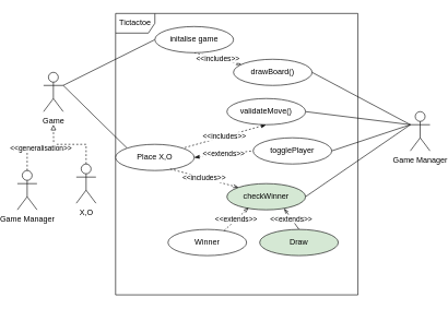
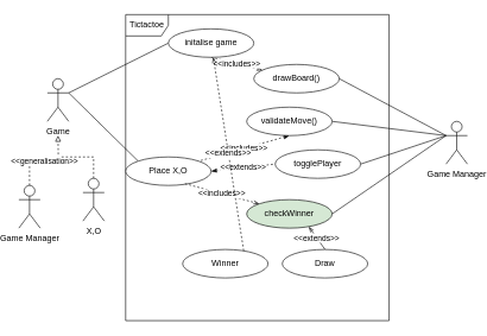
  <mxCell id="0" />
  <mxCell id="1" parent="0" />
  <mxCell id="2" value="Tictactoe" style="shape=umlFrame;whiteSpace=wrap;html=1;" vertex="1" parent="1"><mxGeometry x="170" y="20" width="370" height="430" as="geometry" /></mxCell>
  <mxCell id="3" style="edgeStyle=none;rounded=0;orthogonalLoop=1;jettySize=auto;html=1;exitX=1;exitY=0.333;exitDx=0;exitDy=0;exitPerimeter=0;entryX=0;entryY=0.5;entryDx=0;entryDy=0;endArrow=none;endFill=0;" edge="1" parent="1" source="4" target="12"><mxGeometry relative="1" as="geometry" /></mxCell>
  <mxCell id="4" value="Game" style="shape=umlActor;verticalLabelPosition=bottom;verticalAlign=top;html=1;" vertex="1" parent="1"><mxGeometry x="60" y="110" width="30" height="60" as="geometry" /></mxCell>
  <mxCell id="5" value="&amp;lt;&amp;lt;generalisation&amp;gt;&amp;gt;" style="edgeStyle=orthogonalEdgeStyle;rounded=0;orthogonalLoop=1;jettySize=auto;html=1;exitX=0.5;exitY=0;exitDx=0;exitDy=0;exitPerimeter=0;endArrow=block;endFill=0;dashed=1;" edge="1" parent="1" source="6"><mxGeometry relative="1" as="geometry"><mxPoint x="75" y="190" as="targetPoint" /></mxGeometry></mxCell>
  <mxCell id="6" value="Game Manager" style="shape=umlActor;verticalLabelPosition=bottom;verticalAlign=top;html=1;" vertex="1" parent="1"><mxGeometry x="20" y="260" width="30" height="60" as="geometry" /></mxCell>
  <mxCell id="7" style="edgeStyle=none;rounded=0;orthogonalLoop=1;jettySize=auto;html=1;exitX=0;exitY=0;exitDx=0;exitDy=0;entryX=1;entryY=0.333;entryDx=0;entryDy=0;entryPerimeter=0;endArrow=none;endFill=0;" edge="1" parent="1" source="9" target="4"><mxGeometry relative="1" as="geometry" /></mxCell>
  <mxCell id="8" value="&amp;lt;&amp;lt;includes&amp;gt;&amp;gt;" style="edgeStyle=none;rounded=0;orthogonalLoop=1;jettySize=auto;html=1;exitX=0.5;exitY=1;exitDx=0;exitDy=0;entryX=1;entryY=0;entryDx=0;entryDy=0;dashed=1;startArrow=classicThin;startFill=1;endArrow=none;endFill=0;" edge="1" parent="1" source="28" target="9"><mxGeometry relative="1" as="geometry"><mxPoint x="385" y="200" as="sourcePoint" /><mxPoint x="315" y="230" as="targetPoint" /></mxGeometry></mxCell>
  <mxCell id="9" value="Place X,O" style="ellipse;whiteSpace=wrap;html=1;" vertex="1" parent="1"><mxGeometry x="170" y="220" width="120" height="40" as="geometry" /></mxCell>
  <mxCell id="10" value="drawBoard()" style="ellipse;whiteSpace=wrap;html=1;" vertex="1" parent="1"><mxGeometry x="350" y="90" width="120" height="40" as="geometry" /></mxCell>
  <mxCell id="11" value="&amp;lt;&amp;lt;includes&amp;gt;&amp;gt;" style="rounded=0;orthogonalLoop=1;jettySize=auto;html=1;exitX=0.5;exitY=1;exitDx=0;exitDy=0;dashed=1;endArrow=openThin;endFill=0;" edge="1" parent="1" source="12" target="10"><mxGeometry relative="1" as="geometry" /></mxCell>
  <mxCell id="12" value="initalise game" style="ellipse;whiteSpace=wrap;html=1;" vertex="1" parent="1"><mxGeometry x="230" y="40" width="120" height="40" as="geometry" /></mxCell>
  <mxCell id="13" style="edgeStyle=none;rounded=0;orthogonalLoop=1;jettySize=auto;html=1;exitX=0;exitY=0.333;exitDx=0;exitDy=0;exitPerimeter=0;entryX=1;entryY=0.5;entryDx=0;entryDy=0;endArrow=none;endFill=0;" edge="1" parent="1" source="14" target="10"><mxGeometry relative="1" as="geometry" /></mxCell>
  <mxCell id="14" value="Game Manager" style="shape=umlActor;verticalLabelPosition=bottom;verticalAlign=top;html=1;" vertex="1" parent="1"><mxGeometry x="620" y="170" width="30" height="60" as="geometry" /></mxCell>
  <mxCell id="15" style="edgeStyle=orthogonalEdgeStyle;rounded=0;orthogonalLoop=1;jettySize=auto;html=1;exitX=0.5;exitY=0;exitDx=0;exitDy=0;exitPerimeter=0;dashed=1;endArrow=none;endFill=0;" edge="1" parent="1" source="16"><mxGeometry relative="1" as="geometry"><mxPoint x="80" y="220" as="targetPoint" /><Array as="points"><mxPoint x="125" y="220" /></Array></mxGeometry></mxCell>
  <mxCell id="16" value="X,O" style="shape=umlActor;verticalLabelPosition=bottom;verticalAlign=top;html=1;" vertex="1" parent="1"><mxGeometry x="110" y="250" width="30" height="60" as="geometry" /></mxCell>
  <mxCell id="17" value="&amp;lt;&amp;lt;extends&amp;gt;&amp;gt;" style="edgeStyle=none;rounded=0;orthogonalLoop=1;jettySize=auto;html=1;entryX=0;entryY=0.5;entryDx=0;entryDy=0;startArrow=classicThin;startFill=1;endArrow=none;endFill=0;dashed=1;exitX=1;exitY=0.5;exitDx=0;exitDy=0;" edge="1" parent="1" source="9" target="19"><mxGeometry relative="1" as="geometry"><mxPoint x="320" y="240" as="sourcePoint" /></mxGeometry></mxCell>
  <mxCell id="18" style="edgeStyle=none;rounded=0;orthogonalLoop=1;jettySize=auto;html=1;exitX=1;exitY=0.5;exitDx=0;exitDy=0;startArrow=none;startFill=0;endArrow=none;endFill=0;" edge="1" parent="1" source="19"><mxGeometry relative="1" as="geometry"><mxPoint x="620" y="190" as="targetPoint" /></mxGeometry></mxCell>
  <mxCell id="19" value="togglePlayer" style="ellipse;whiteSpace=wrap;html=1;" vertex="1" parent="1"><mxGeometry x="380" y="210" width="120" height="40" as="geometry" /></mxCell>
  <mxCell id="20" style="edgeStyle=none;rounded=0;orthogonalLoop=1;jettySize=auto;html=1;exitX=1;exitY=0.5;exitDx=0;exitDy=0;startArrow=none;startFill=0;endArrow=none;endFill=0;" edge="1" parent="1" source="21"><mxGeometry relative="1" as="geometry"><mxPoint x="620" y="190" as="targetPoint" /></mxGeometry></mxCell>
  <mxCell id="21" value="checkWinner" style="ellipse;whiteSpace=wrap;html=1;fillColor=#d5e8d4;" vertex="1" parent="1"><mxGeometry x="340" y="280" width="120" height="40" as="geometry" /></mxCell>
  <mxCell id="22" value="&amp;lt;&amp;lt;includes&amp;gt;&amp;gt;" style="rounded=0;orthogonalLoop=1;jettySize=auto;html=1;exitX=0.694;exitY=0.938;exitDx=0;exitDy=0;dashed=1;endArrow=openThin;endFill=0;exitPerimeter=0;entryX=0;entryY=0;entryDx=0;entryDy=0;" edge="1" parent="1" source="9" target="21"><mxGeometry relative="1" as="geometry"><mxPoint x="293.02" y="250" as="sourcePoint" /><mxPoint x="320.004" y="290.476" as="targetPoint" /></mxGeometry></mxCell>
  <mxCell id="23" value="Winner" style="ellipse;whiteSpace=wrap;html=1;" vertex="1" parent="1"><mxGeometry x="250" y="350" width="120" height="40" as="geometry" /></mxCell>
- <mxCell id="24" value="&amp;lt;&amp;lt;extends&amp;gt;&amp;gt;" style="rounded=0;orthogonalLoop=1;jettySize=auto;html=1;exitX=0.715;exitY=0.044;exitDx=0;exitDy=0;dashed=1;endArrow=openThin;endFill=0;exitPerimeter=0;entryX=0.275;entryY=0.925;entryDx=0;entryDy=0;entryPerimeter=0;" edge="1" parent="1" source="23" target="21"><mxGeometry relative="1" as="geometry"><mxPoint x="335.294" y="359.998" as="sourcePoint" /><mxPoint x="271" y="321.66" as="targetPoint" /></mxGeometry></mxCell>
- <mxCell id="25" value="Draw" style="ellipse;whiteSpace=wrap;html=1;fillColor=#d5e8d4;" vertex="1" parent="1"><mxGeometry x="390" y="350" width="120" height="40" as="geometry" /></mxCell>
+ <mxCell id="24" value="&amp;lt;&amp;lt;extends&amp;gt;&amp;gt;" style="rounded=0;orthogonalLoop=1;jettySize=auto;html=1;exitX=0.715;exitY=0.044;exitDx=0;exitDy=0;dashed=1;endArrow=openThin;endFill=0;exitPerimeter=0;" edge="1" parent="1" source="23" target="12"><mxGeometry relative="1" as="geometry"><mxPoint x="335.294" y="359.998" as="sourcePoint" /><mxPoint x="271" y="321.66" as="targetPoint" /></mxGeometry></mxCell>
+ <mxCell id="25" value="Draw" style="ellipse;whiteSpace=wrap;html=1;" vertex="1" parent="1"><mxGeometry x="390" y="350" width="120" height="40" as="geometry" /></mxCell>
  <mxCell id="26" value="&amp;lt;&amp;lt;extends&amp;gt;&amp;gt;" style="rounded=0;orthogonalLoop=1;jettySize=auto;html=1;exitX=0.5;exitY=0;exitDx=0;exitDy=0;dashed=0;endArrow=openThin;endFill=0;entryX=0.727;entryY=0.949;entryDx=0;entryDy=0;entryPerimeter=0;" edge="1" parent="1" source="25" target="21"><mxGeometry relative="1" as="geometry"><mxPoint x="325.8" y="361.76" as="sourcePoint" /><mxPoint x="373" y="327" as="targetPoint" /></mxGeometry></mxCell>
  <mxCell id="27" style="edgeStyle=none;rounded=0;orthogonalLoop=1;jettySize=auto;html=1;exitX=1;exitY=0.5;exitDx=0;exitDy=0;entryX=0;entryY=0.333;entryDx=0;entryDy=0;entryPerimeter=0;startArrow=none;startFill=0;endArrow=none;endFill=0;" edge="1" parent="1" source="28" target="14"><mxGeometry relative="1" as="geometry" /></mxCell>
  <mxCell id="28" value="validateMove()" style="ellipse;whiteSpace=wrap;html=1;" vertex="1" parent="1"><mxGeometry x="340" y="150" width="120" height="40" as="geometry" /></mxCell>
